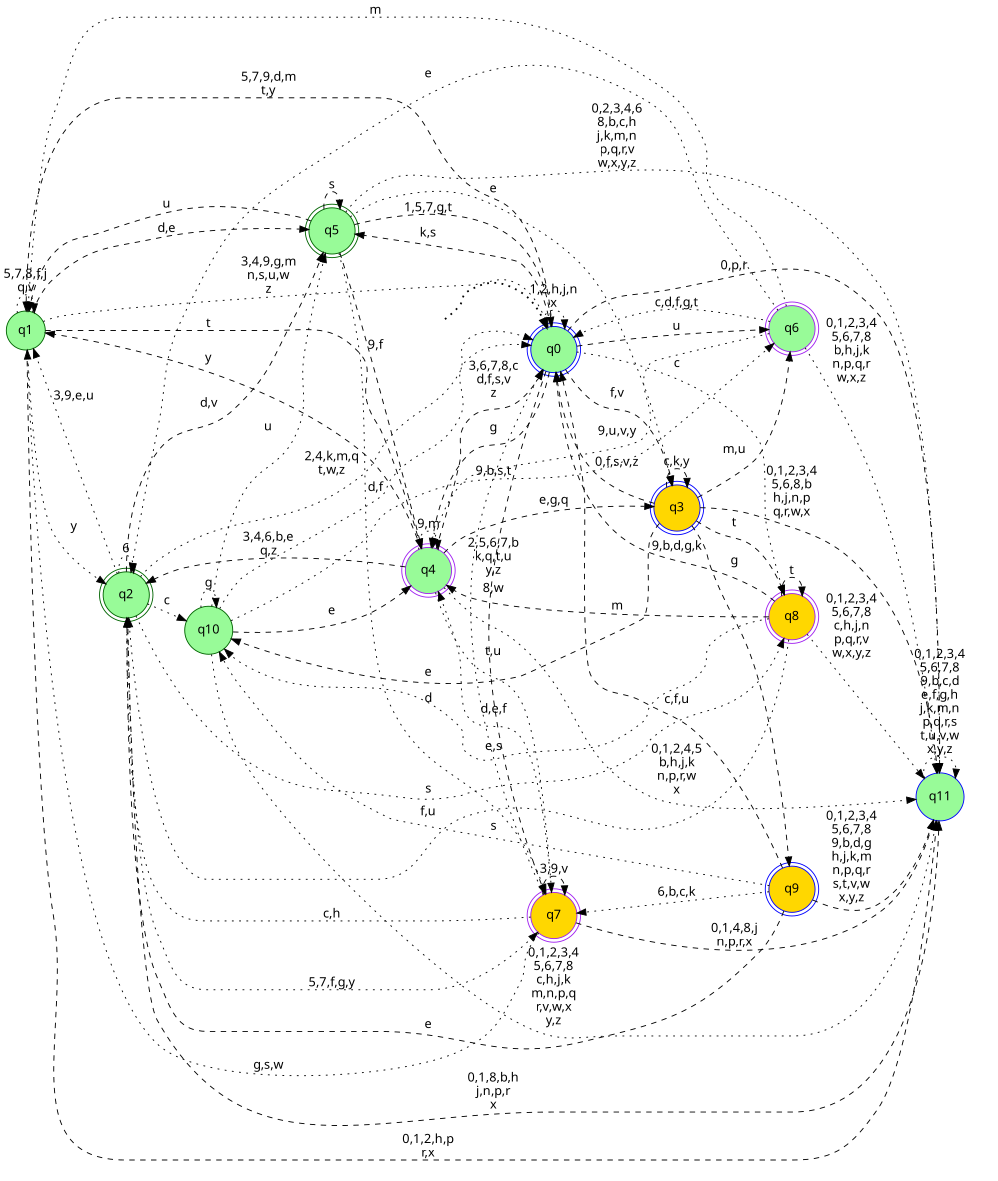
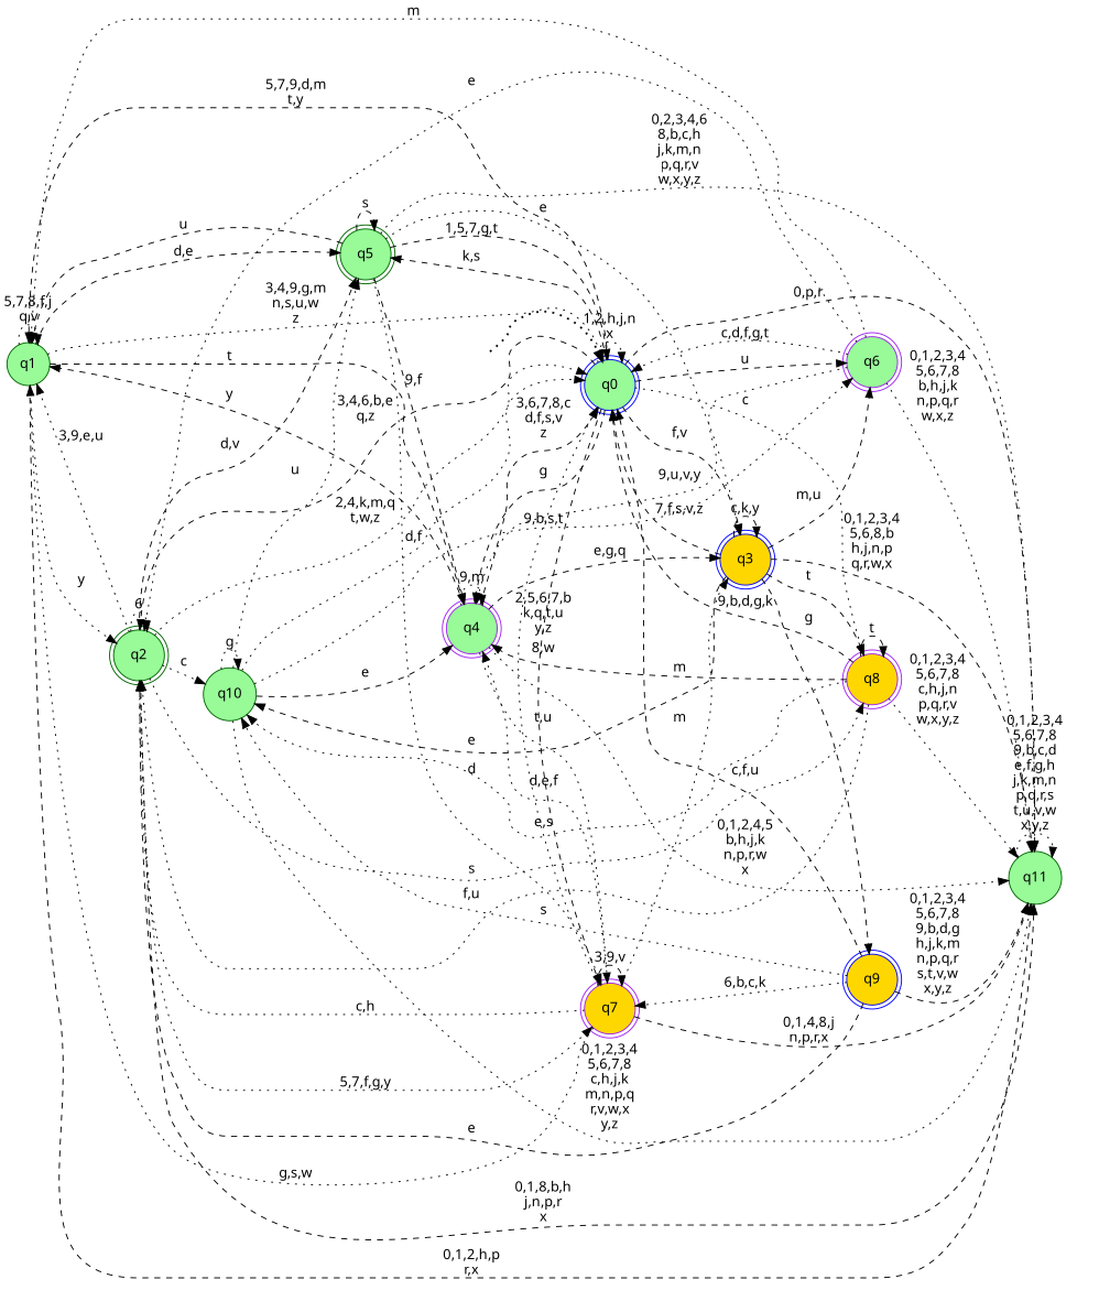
  digraph {
    fontname="Noto Sans"
    rankdir=LR
    node [fontname="Noto Sans" shape=doublecircle style="rounded,filled" color=darkgreen fillcolor=palegreen]
    edge [fontname="Noto Sans" style=dotted]
    __start0 [height=0 shape=none style=invis width=0 color="" fillcolor=""]
    n2 [color=blue label=q0]
    n3 [label=q1 shape=circle style=filled]
    n4 [label=q2]
    n5 [color=blue fillcolor=gold label=q3]
    n6 [color=purple label=q4]
    n7 [label=q5]
    n8 [color=purple label=q6]
    n9 [color=purple fillcolor=gold label=q7]
    n10 [color=purple fillcolor=gold label=q8]
-   n11 [color=blue label=q11 shape=circle style=filled]
+   n11 [label=q11 shape=circle style=filled]
    n12 [label=q10 shape=circle style=filled]
    n13 [color=blue fillcolor=gold label=q9]
    subgraph cluster_1 {
      nodesep=0.15
      ranksep=0.15
      style=invis
      __start0
      n2
    }
    __start0 -> n2 [penwidth=2]
    n2 -> n2 [label="1,2,h,j,n\nx"]
    n2 -> n3 [label="5,7,9,d,m\nt,y" style=dashed]
-   n6 -> n4 [label="3,4,6,b,e\nq,z" style=dashed]
+   n2 -> n4 [label="3,4,6,b,e\nq,z" style=dashed]
    n2 -> n5 [label="f,v" style=dashed]
    n2 -> n6 [label=g style=dashed]
    n2 -> n7 [label="k,s" style=dashed]
    n2 -> n8 [label=u style=dashed]
    n2 -> n9 [label="8,w" style=dashed]
    n2 -> n10 [label=c]
    n2 -> n11 [label="0,p,r" style=dashed]
    n3 -> n2 [label="3,4,9,g,m\nn,s,u,w\nz"]
    n3 -> n3 [label="5,7,8,f,j\nq,v"]
    n3 -> n4 [label=y]
    n3 -> n6 [label=t style=dashed]
    n3 -> n7 [label="d,e" style=dashed]
    n3 -> n11 [label="0,1,2,h,p\nr,x" style=dashed]
    n4 -> n2 [label="2,4,k,m,q\nt,w,z"]
    n4 -> n3 [label="3,9,e,u"]
    n4 -> n4 [label=6]
    n4 -> n7 [label="d,v" style=dashed]
    n4 -> n9 [label="5,7,f,g,y"]
    n4 -> n10 [label=s]
    n4 -> n11 [label="0,1,8,b,h\nj,n,p,r\nx" style=dashed]
    n4 -> n12 [label=c]
-   n5 -> n2 [label="0,f,s,v,z" style=dashed]
+   n5 -> n2 [label="7,f,s,v,z" style=dashed]
    n5 -> n5 [label="c,k,y" style=dashed]
    n5 -> n8 [label="m,u" style=dashed]
    n5 -> n10 [label=t style=dashed]
    n5 -> n11 [label="0,1,2,3,4\n5,6,8,b\nh,j,n,p\nq,r,w,x" style=dashed]
    n5 -> n12 [label=e style=dashed]
    n5 -> n13 [label=g style=dashed]
    n6 -> n2 [label="3,6,7,8,c\nd,f,s,v\nz" style=dashed]
    n6 -> n3 [label=y style=dashed]
    n6 -> n5 [label="e,g,q" style=dashed]
    n6 -> n6 [label="9,m"]
    n6 -> n9 [label="t,u"]
    n6 -> n11 [label="0,1,2,4,5\nb,h,j,k\nn,p,r,w\nx"]
    n7 -> n2 [label="1,5,7,g,t" style=dashed]
    n7 -> n3 [label=u style=dashed]
    n7 -> n5 [label=e]
    n7 -> n6 [label="9,f" style=dashed]
    n7 -> n7 [label=s style=dashed]
    n7 -> n9 [label=d]
    n7 -> n11 [label="0,2,3,4,6\n8,b,c,h\nj,k,m,n\np,q,r,v\nw,x,y,z"]
    n8 -> n2 [label="c,d,f,g,t"]
    n8 -> n3 [label=m]
    n8 -> n4 [label=e]
    n8 -> n6 [label="9,u,v,y"]
    n8 -> n11 [label="0,1,2,3,4\n5,6,7,8\nb,h,j,k\nn,p,q,r\nw,x,z"]
    n9 -> n2 [label="2,5,6,7,b\nk,q,t,u\ny,z"]
    n9 -> n3 [label="g,s,w"]
    n9 -> n4 [label="c,h"]
+   n9 -> n5 [label=m]
    n9 -> n6 [label="d,e,f"]
    n9 -> n9 [label="3,9,v" style=dashed]
    n9 -> n11 [label="0,1,4,8,j\nn,p,r,x" style=dashed]
    n10 -> n2 [label="9,b,d,g,k" style=dashed]
    n10 -> n4 [label="f,u"]
    n10 -> n6 [label=m style=dashed]
    n10 -> n10 [label=t style=dashed]
    n10 -> n11 [label="0,1,2,3,4\n5,6,7,8\nc,h,j,n\np,q,r,v\nw,x,y,z"]
    n10 -> n12 [label="e,s"]
    n11 -> n11 [label="0,1,2,3,4\n5,6,7,8\n9,b,c,d\ne,f,g,h\nj,k,m,n\np,q,r,s\nt,u,v,w\nx,y,z"]
    n12 -> n2 [label="d,f"]
    n12 -> n6 [label=e style=dashed]
    n12 -> n7 [label=u]
    n12 -> n8 [label="9,b,s,t"]
    n12 -> n11 [label="0,1,2,3,4\n5,6,7,8\nc,h,j,k\nm,n,p,q\nr,v,w,x\ny,z"]
    n12 -> n12 [label=g]
    n13 -> n2 [label="c,f,u" style=dashed]
    n13 -> n4 [label=e style=dashed]
    n13 -> n9 [label="6,b,c,k"]
    n13 -> n11 [label="0,1,2,3,4\n5,6,7,8\n9,b,d,g\nh,j,k,m\nn,p,q,r\ns,t,v,w\nx,y,z" style=dashed]
    n13 -> n12 [label=s]
  }
